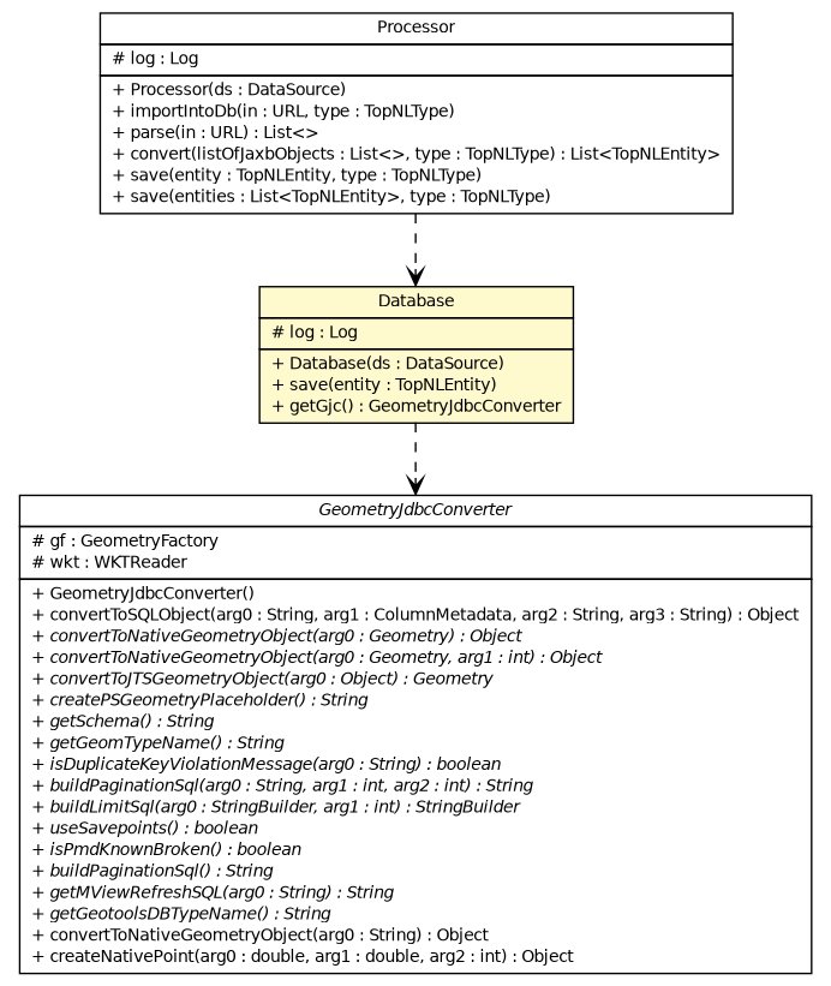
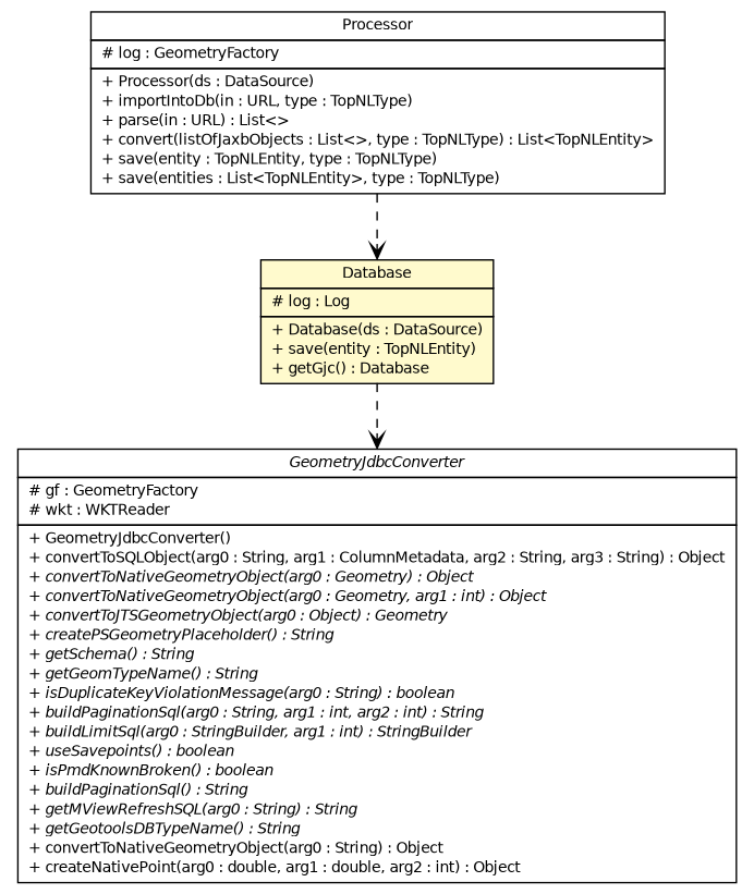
  digraph {
    nodesep=0.25
    ranksep=0.5
    node [fontcolor=black fontname=Helvetica fontsize=10.0 shape=plaintext]
    edge [arrowhead=open color=black fontcolor=black fontname=Helvetica fontsize=10.0 headport=p labelfontname=Helvetica labelfontsize=10 style=dashed tailport=p]
-   n1 [label=<<table title="nl.b3p.topnl.Database" border="0" cellborder="1" cellspacing="0" cellpadding="2" port="p" bgcolor="lemonChiffon" href="./Database.html"> 		<tr><td><table border="0" cellspacing="0" cellpadding="1"> <tr><td align="center" balign="center"> Database </td></tr> 		</table></td></tr> 		<tr><td><table border="0" cellspacing="0" cellpadding="1"> <tr><td align="left" balign="left"> # log : Log </td></tr> 		</table></td></tr> 		<tr><td><table border="0" cellspacing="0" cellpadding="1"> <tr><td align="left" balign="left"> + Database(ds : DataSource) </td></tr> <tr><td align="left" balign="left"> + save(entity : TopNLEntity) </td></tr> <tr><td align="left" balign="left"> + getGjc() : GeometryJdbcConverter </td></tr> 		</table></td></tr> 		</table>>]
+   n1 [label=<<table title="nl.b3p.topnl.Database" border="0" cellborder="1" cellspacing="0" cellpadding="2" port="p" bgcolor="lemonChiffon" href="./Database.html"> 		<tr><td><table border="0" cellspacing="0" cellpadding="1"> <tr><td align="center" balign="center"> Database </td></tr> 		</table></td></tr> 		<tr><td><table border="0" cellspacing="0" cellpadding="1"> <tr><td align="left" balign="left"> # log : Log </td></tr> 		</table></td></tr> 		<tr><td><table border="0" cellspacing="0" cellpadding="1"> <tr><td align="left" balign="left"> + Database(ds : DataSource) </td></tr> <tr><td align="left" balign="left"> + save(entity : TopNLEntity) </td></tr> <tr><td align="left" balign="left"> + getGjc() : Database </td></tr> 		</table></td></tr> 		</table>>]
    n2 [label=<<table title="nl.b3p.loader.jdbc.GeometryJdbcConverter" border="0" cellborder="1" cellspacing="0" cellpadding="2" port="p"> 		<tr><td><table border="0" cellspacing="0" cellpadding="1"> <tr><td align="center" balign="center"><font face="Helvetica-Oblique"> GeometryJdbcConverter </font></td></tr> 		</table></td></tr> 		<tr><td><table border="0" cellspacing="0" cellpadding="1"> <tr><td align="left" balign="left"> # gf : GeometryFactory </td></tr> <tr><td align="left" balign="left"> # wkt : WKTReader </td></tr> 		</table></td></tr> 		<tr><td><table border="0" cellspacing="0" cellpadding="1"> <tr><td align="left" balign="left"> + GeometryJdbcConverter() </td></tr> <tr><td align="left" balign="left"> + convertToSQLObject(arg0 : String, arg1 : ColumnMetadata, arg2 : String, arg3 : String) : Object </td></tr> <tr><td align="left" balign="left"><font face="Helvetica-Oblique" point-size="10.0"> + convertToNativeGeometryObject(arg0 : Geometry) : Object </font></td></tr> <tr><td align="left" balign="left"><font face="Helvetica-Oblique" point-size="10.0"> + convertToNativeGeometryObject(arg0 : Geometry, arg1 : int) : Object </font></td></tr> <tr><td align="left" balign="left"><font face="Helvetica-Oblique" point-size="10.0"> + convertToJTSGeometryObject(arg0 : Object) : Geometry </font></td></tr> <tr><td align="left" balign="left"><font face="Helvetica-Oblique" point-size="10.0"> + createPSGeometryPlaceholder() : String </font></td></tr> <tr><td align="left" balign="left"><font face="Helvetica-Oblique" point-size="10.0"> + getSchema() : String </font></td></tr> <tr><td align="left" balign="left"><font face="Helvetica-Oblique" point-size="10.0"> + getGeomTypeName() : String </font></td></tr> <tr><td align="left" balign="left"><font face="Helvetica-Oblique" point-size="10.0"> + isDuplicateKeyViolationMessage(arg0 : String) : boolean </font></td></tr> <tr><td align="left" balign="left"><font face="Helvetica-Oblique" point-size="10.0"> + buildPaginationSql(arg0 : String, arg1 : int, arg2 : int) : String </font></td></tr> <tr><td align="left" balign="left"><font face="Helvetica-Oblique" point-size="10.0"> + buildLimitSql(arg0 : StringBuilder, arg1 : int) : StringBuilder </font></td></tr> <tr><td align="left" balign="left"><font face="Helvetica-Oblique" point-size="10.0"> + useSavepoints() : boolean </font></td></tr> <tr><td align="left" balign="left"><font face="Helvetica-Oblique" point-size="10.0"> + isPmdKnownBroken() : boolean </font></td></tr> <tr><td align="left" balign="left"><font face="Helvetica-Oblique" point-size="10.0"> + buildPaginationSql() : String </font></td></tr> <tr><td align="left" balign="left"><font face="Helvetica-Oblique" point-size="10.0"> + getMViewRefreshSQL(arg0 : String) : String </font></td></tr> <tr><td align="left" balign="left"><font face="Helvetica-Oblique" point-size="10.0"> + getGeotoolsDBTypeName() : String </font></td></tr> <tr><td align="left" balign="left"> + convertToNativeGeometryObject(arg0 : String) : Object </td></tr> <tr><td align="left" balign="left"> + createNativePoint(arg0 : double, arg1 : double, arg2 : int) : Object </td></tr> 		</table></td></tr> 		</table>>]
-   n3 [label=<<table title="nl.b3p.topnl.Processor" border="0" cellborder="1" cellspacing="0" cellpadding="2" port="p" href="./Processor.html"> 		<tr><td><table border="0" cellspacing="0" cellpadding="1"> <tr><td align="center" balign="center"> Processor </td></tr> 		</table></td></tr> 		<tr><td><table border="0" cellspacing="0" cellpadding="1"> <tr><td align="left" balign="left"> # log : Log </td></tr> 		</table></td></tr> 		<tr><td><table border="0" cellspacing="0" cellpadding="1"> <tr><td align="left" balign="left"> + Processor(ds : DataSource) </td></tr> <tr><td align="left" balign="left"> + importIntoDb(in : URL, type : TopNLType) </td></tr> <tr><td align="left" balign="left"> + parse(in : URL) : List&lt;&gt; </td></tr> <tr><td align="left" balign="left"> + convert(listOfJaxbObjects : List&lt;&gt;, type : TopNLType) : List&lt;TopNLEntity&gt; </td></tr> <tr><td align="left" balign="left"> + save(entity : TopNLEntity, type : TopNLType) </td></tr> <tr><td align="left" balign="left"> + save(entities : List&lt;TopNLEntity&gt;, type : TopNLType) </td></tr> 		</table></td></tr> 		</table>>]
+   n3 [label=<<table title="nl.b3p.topnl.Processor" border="0" cellborder="1" cellspacing="0" cellpadding="2" port="p" href="./Processor.html"> 		<tr><td><table border="0" cellspacing="0" cellpadding="1"> <tr><td align="center" balign="center"> Processor </td></tr> 		</table></td></tr> 		<tr><td><table border="0" cellspacing="0" cellpadding="1"> <tr><td align="left" balign="left"> # log : GeometryFactory </td></tr> 		</table></td></tr> 		<tr><td><table border="0" cellspacing="0" cellpadding="1"> <tr><td align="left" balign="left"> + Processor(ds : DataSource) </td></tr> <tr><td align="left" balign="left"> + importIntoDb(in : URL, type : TopNLType) </td></tr> <tr><td align="left" balign="left"> + parse(in : URL) : List&lt;&gt; </td></tr> <tr><td align="left" balign="left"> + convert(listOfJaxbObjects : List&lt;&gt;, type : TopNLType) : List&lt;TopNLEntity&gt; </td></tr> <tr><td align="left" balign="left"> + save(entity : TopNLEntity, type : TopNLType) </td></tr> <tr><td align="left" balign="left"> + save(entities : List&lt;TopNLEntity&gt;, type : TopNLType) </td></tr> 		</table></td></tr> 		</table>>]
    n1 -> n2
    n3 -> n1
  }
